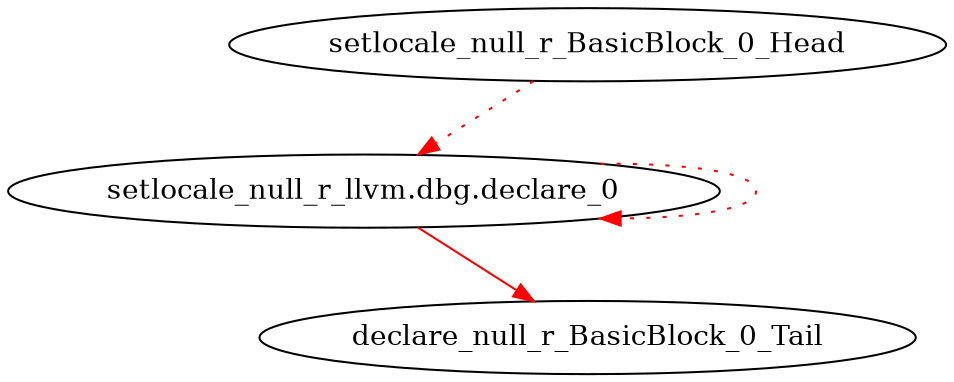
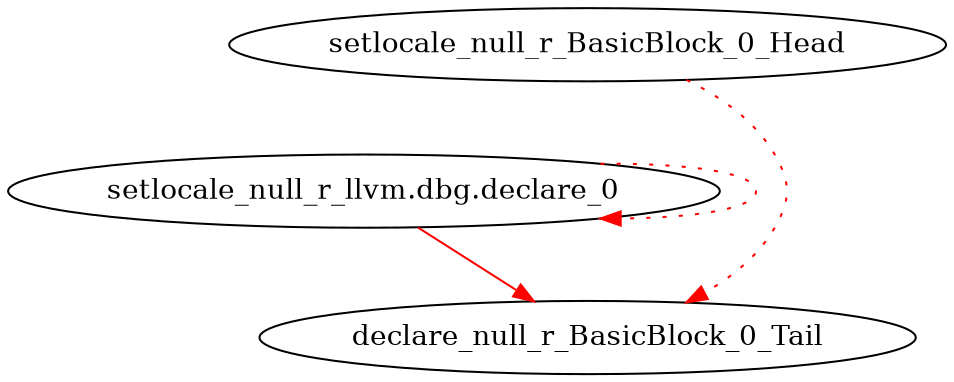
  digraph {
    edge [color=red style=dotted]
    setlocale_null_r_BasicBlock_0_Head
    "setlocale_null_r_llvm.dbg.declare_0"
    n3 [label=declare_null_r_BasicBlock_0_Tail]
-   setlocale_null_r_BasicBlock_0_Head -> "setlocale_null_r_llvm.dbg.declare_0"
+   setlocale_null_r_BasicBlock_0_Head -> n3
    "setlocale_null_r_llvm.dbg.declare_0" -> "setlocale_null_r_llvm.dbg.declare_0"
    "setlocale_null_r_llvm.dbg.declare_0" -> n3 [style=solid]
  }
